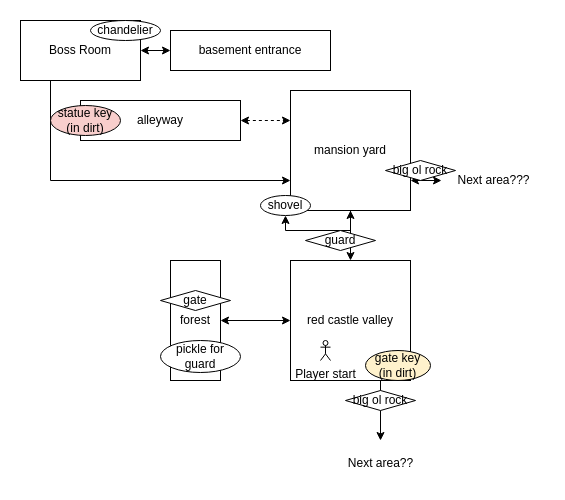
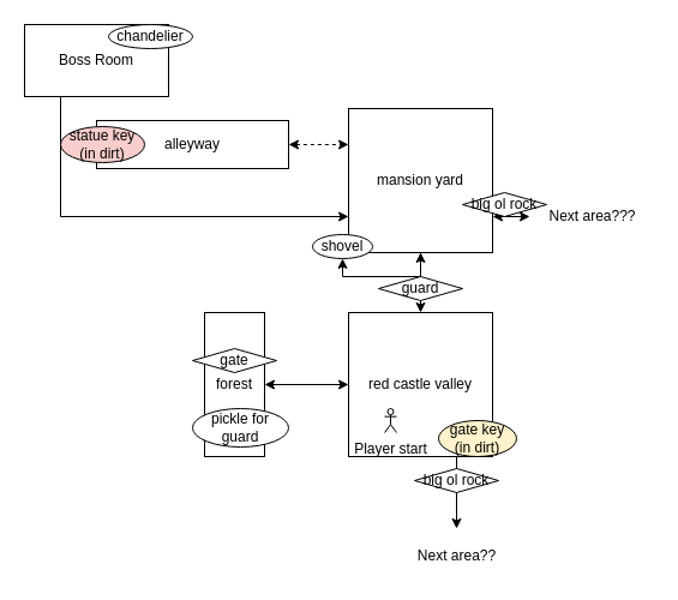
  <mxCell id="0" />
  <mxCell id="1" parent="0" />
  <mxCell id="2" style="edgeStyle=orthogonalEdgeStyle;rounded=0;orthogonalLoop=1;jettySize=auto;html=1;exitX=0.75;exitY=1;exitDx=0;exitDy=0;" parent="1" source="3" edge="1"><mxGeometry relative="1" as="geometry"><mxPoint x="380" y="440" as="targetPoint" /></mxGeometry></mxCell>
  <mxCell id="3" value="red castle valley" style="whiteSpace=wrap;html=1;aspect=fixed;" parent="1" vertex="1"><mxGeometry x="290" y="260" width="120" height="120" as="geometry" /></mxCell>
  <mxCell id="4" style="edgeStyle=orthogonalEdgeStyle;rounded=0;orthogonalLoop=1;jettySize=auto;html=1;" parent="1" source="5" target="24" edge="1"><mxGeometry relative="1" as="geometry" /></mxCell>
  <mxCell id="5" value="mansion yard" style="whiteSpace=wrap;html=1;aspect=fixed;" parent="1" vertex="1"><mxGeometry x="290" y="90" width="120" height="120" as="geometry" /></mxCell>
  <mxCell id="6" value="forest" style="rounded=0;whiteSpace=wrap;html=1;" parent="1" vertex="1"><mxGeometry x="170" y="260" width="50" height="120" as="geometry" /></mxCell>
  <mxCell id="7" value="alleyway" style="rounded=0;whiteSpace=wrap;html=1;" parent="1" vertex="1"><mxGeometry x="80" y="100" width="160" height="40" as="geometry" /></mxCell>
  <mxCell id="8" value="" style="endArrow=classic;startArrow=classic;html=1;rounded=0;exitX=1;exitY=0.5;exitDx=0;exitDy=0;" parent="1" source="6" edge="1"><mxGeometry width="50" height="50" relative="1" as="geometry"><mxPoint x="460" y="360" as="sourcePoint" /><mxPoint x="290" y="320" as="targetPoint" /></mxGeometry></mxCell>
  <mxCell id="9" value="" style="endArrow=classic;startArrow=classic;html=1;rounded=0;exitX=0.5;exitY=1;exitDx=0;exitDy=0;entryX=0.5;entryY=0;entryDx=0;entryDy=0;" parent="1" source="5" target="3" edge="1"><mxGeometry width="50" height="50" relative="1" as="geometry"><mxPoint x="480" y="319.5" as="sourcePoint" /><mxPoint x="550" y="319.5" as="targetPoint" /></mxGeometry></mxCell>
  <mxCell id="10" value="" style="endArrow=classic;startArrow=classic;html=1;rounded=0;exitX=1;exitY=0.5;exitDx=0;exitDy=0;entryX=0;entryY=0.25;entryDx=0;entryDy=0;dashed=1;" parent="1" source="7" target="5" edge="1"><mxGeometry width="50" height="50" relative="1" as="geometry"><mxPoint x="240" y="340" as="sourcePoint" /><mxPoint x="250" y="160" as="targetPoint" /></mxGeometry></mxCell>
- <mxCell id="11" value="basement entrance" style="rounded=0;whiteSpace=wrap;html=1;" parent="1" vertex="1"><mxGeometry x="170" y="30" width="160" height="40" as="geometry" /></mxCell>
  <mxCell id="12" value="" style="endArrow=classic;startArrow=classic;html=1;rounded=0;entryX=1;entryY=0.75;entryDx=0;entryDy=0;exitX=-0.02;exitY=0.5;exitDx=0;exitDy=0;exitPerimeter=0;" parent="1" source="13" target="5" edge="1"><mxGeometry width="50" height="50" relative="1" as="geometry"><mxPoint x="510" y="180" as="sourcePoint" /><mxPoint x="360" y="270" as="targetPoint" /></mxGeometry></mxCell>
  <mxCell id="13" value="Next area???" style="text;html=1;align=center;verticalAlign=middle;resizable=0;points=[];autosize=1;strokeColor=none;fillColor=none;" parent="1" vertex="1"><mxGeometry x="443" y="165" width="100" height="30" as="geometry" /></mxCell>
  <mxCell id="14" style="edgeStyle=orthogonalEdgeStyle;rounded=0;orthogonalLoop=1;jettySize=auto;html=1;exitX=0.25;exitY=1;exitDx=0;exitDy=0;entryX=0;entryY=0.75;entryDx=0;entryDy=0;" parent="1" source="15" target="5" edge="1"><mxGeometry relative="1" as="geometry" /></mxCell>
  <mxCell id="15" value="Boss Room" style="rounded=0;whiteSpace=wrap;html=1;" parent="1" vertex="1"><mxGeometry x="20" y="20" width="120" height="60" as="geometry" /></mxCell>
  <mxCell id="16" value="gate" style="rhombus;whiteSpace=wrap;html=1;" parent="1" vertex="1"><mxGeometry x="160" y="290" width="70" height="20" as="geometry" /></mxCell>
- <mxCell id="17" value="guard" style="rhombus;whiteSpace=wrap;html=1;" parent="1" vertex="1"><mxGeometry x="305" y="230" width="70" height="20" as="geometry" /></mxCell>
+ <mxCell id="17" value="guard" style="rhombus;whiteSpace=wrap;html=1;" parent="1" vertex="1"><mxGeometry x="315" y="230" width="70" height="20" as="geometry" /></mxCell>
  <mxCell id="18" value="Next area??" style="text;html=1;align=center;verticalAlign=middle;resizable=0;points=[];autosize=1;strokeColor=none;fillColor=none;" parent="1" vertex="1"><mxGeometry x="335" y="448" width="90" height="30" as="geometry" /></mxCell>
  <mxCell id="19" value="big ol rock" style="rhombus;whiteSpace=wrap;html=1;" parent="1" vertex="1"><mxGeometry x="345" y="390" width="70" height="20" as="geometry" /></mxCell>
  <mxCell id="20" value="big ol rock" style="rhombus;whiteSpace=wrap;html=1;" parent="1" vertex="1"><mxGeometry x="385" y="160" width="70" height="20" as="geometry" /></mxCell>
  <mxCell id="21" value="pickle for guard" style="ellipse;whiteSpace=wrap;html=1;" parent="1" vertex="1"><mxGeometry x="160" y="340" width="80" height="32" as="geometry" /></mxCell>
  <mxCell id="22" value="statue&amp;nbsp;&lt;span style=&quot;&quot;&gt;key &lt;br&gt;(in dirt)&lt;/span&gt;" style="ellipse;whiteSpace=wrap;html=1;fillColor=#f8cecc;" parent="1" vertex="1"><mxGeometry x="50" y="105" width="70" height="30" as="geometry" /></mxCell>
  <mxCell id="23" value="gate&amp;nbsp;&lt;span style=&quot;&quot;&gt;key &lt;br&gt;(in dirt)&lt;/span&gt;" style="ellipse;whiteSpace=wrap;html=1;fillColor=#fff2cc;" parent="1" vertex="1"><mxGeometry x="365" y="350" width="65" height="30" as="geometry" /></mxCell>
  <mxCell id="24" value="shovel" style="ellipse;whiteSpace=wrap;html=1;" parent="1" vertex="1"><mxGeometry x="260" y="195" width="50" height="20" as="geometry" /></mxCell>
  <mxCell id="25" value="chandelier" style="ellipse;whiteSpace=wrap;html=1;" parent="1" vertex="1"><mxGeometry x="90" y="20" width="70" height="20" as="geometry" /></mxCell>
  <mxCell id="26" style="edgeStyle=orthogonalEdgeStyle;rounded=0;orthogonalLoop=1;jettySize=auto;html=1;exitX=0.5;exitY=1;exitDx=0;exitDy=0;" parent="1" source="25" target="25" edge="1"><mxGeometry relative="1" as="geometry" /></mxCell>
  <mxCell id="27" value="Player start" style="shape=umlActor;verticalLabelPosition=bottom;verticalAlign=top;html=1;outlineConnect=0;" parent="1" vertex="1"><mxGeometry x="320" y="340" width="10" height="20" as="geometry" /></mxCell>
- <mxCell id="28" value="" style="endArrow=classic;startArrow=classic;html=1;rounded=0;exitX=1;exitY=0.5;exitDx=0;exitDy=0;entryX=0;entryY=0.5;entryDx=0;entryDy=0;" edge="1" parent="1" source="15" target="11"><mxGeometry width="50" height="50" relative="1" as="geometry"><mxPoint x="250" y="130" as="sourcePoint" /><mxPoint x="300" y="130" as="targetPoint" /></mxGeometry></mxCell>
